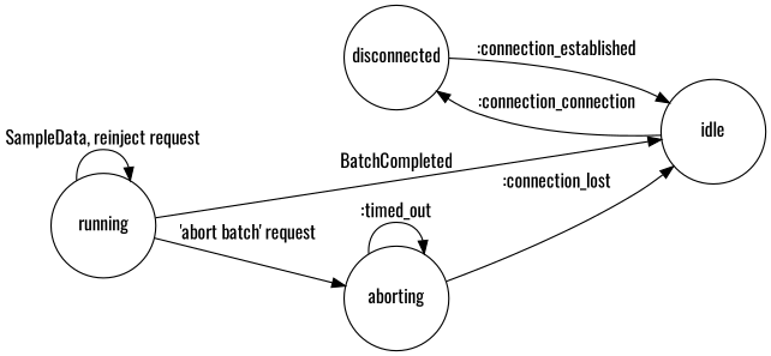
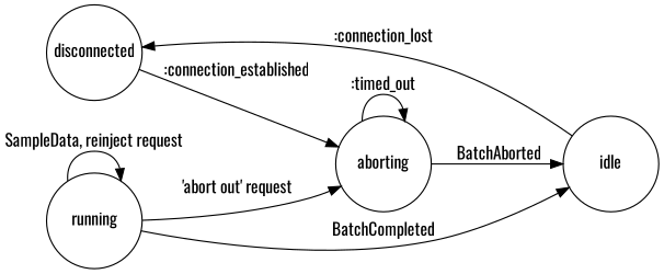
  digraph {
    fontname=Oswald
    rankdir=LR
    node [fixedsize=true fontname=Oswald shape=circle]
    edge [fontname=Oswald]
    disconnected [height=1.1 width=1.1]
    idle [height=1.1 width=1.1]
    running [height=1.1 width=1.1]
    aborting [height=1.1 width=1.1]
-   disconnected -> idle [label=":connection_established"]
-   idle -> disconnected [label=":connection_connection"]
+   disconnected -> aborting [label=":connection_established"]
+   idle -> disconnected [label=":connection_lost"]
    running -> idle [label=BatchCompleted]
    running -> running [label="SampleData, reinject request"]
-   running -> aborting [label="'abort batch' request"]
-   aborting -> idle [label=":connection_lost"]
+   running -> aborting [label="'abort out' request"]
+   aborting -> idle [label=BatchAborted]
    aborting -> aborting [label=":timed_out"]
  }
